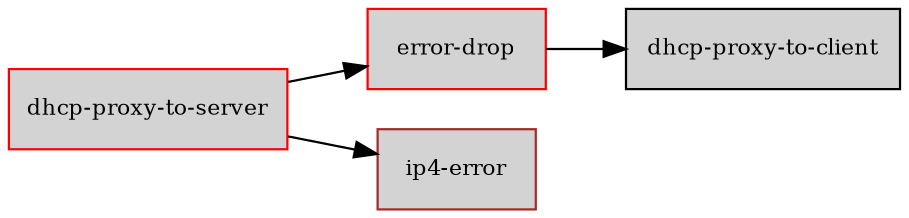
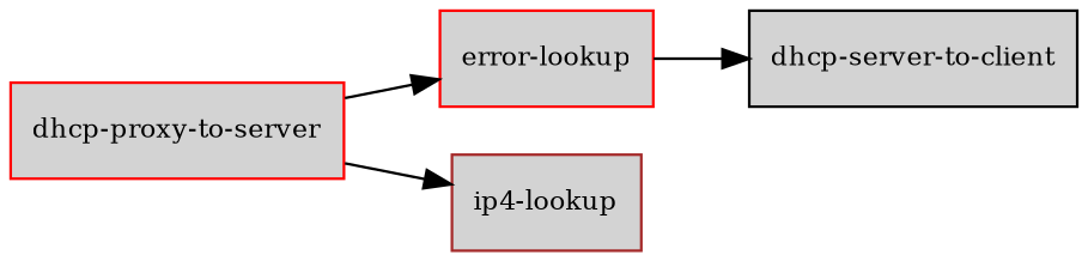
  digraph {
    rankdir=LR
    node [color=red fillcolor=lightgray fontcolor=black fontsize=10 shape=box style=filled]
    edge [fontsize=8]
    "dhcp-proxy-to-server"
-   "error-drop"
-   "ip4-lookup" [color=brown label="ip4-error"]
-   "dhcp-proxy-to-client" [color=black]
+   "error-drop" [label="error-lookup"]
+   "ip4-lookup" [color=brown]
+   "dhcp-proxy-to-client" [color=black label="dhcp-server-to-client"]
    "dhcp-proxy-to-server" -> "error-drop"
    "dhcp-proxy-to-server" -> "ip4-lookup"
    "error-drop" -> "dhcp-proxy-to-client"
  }
